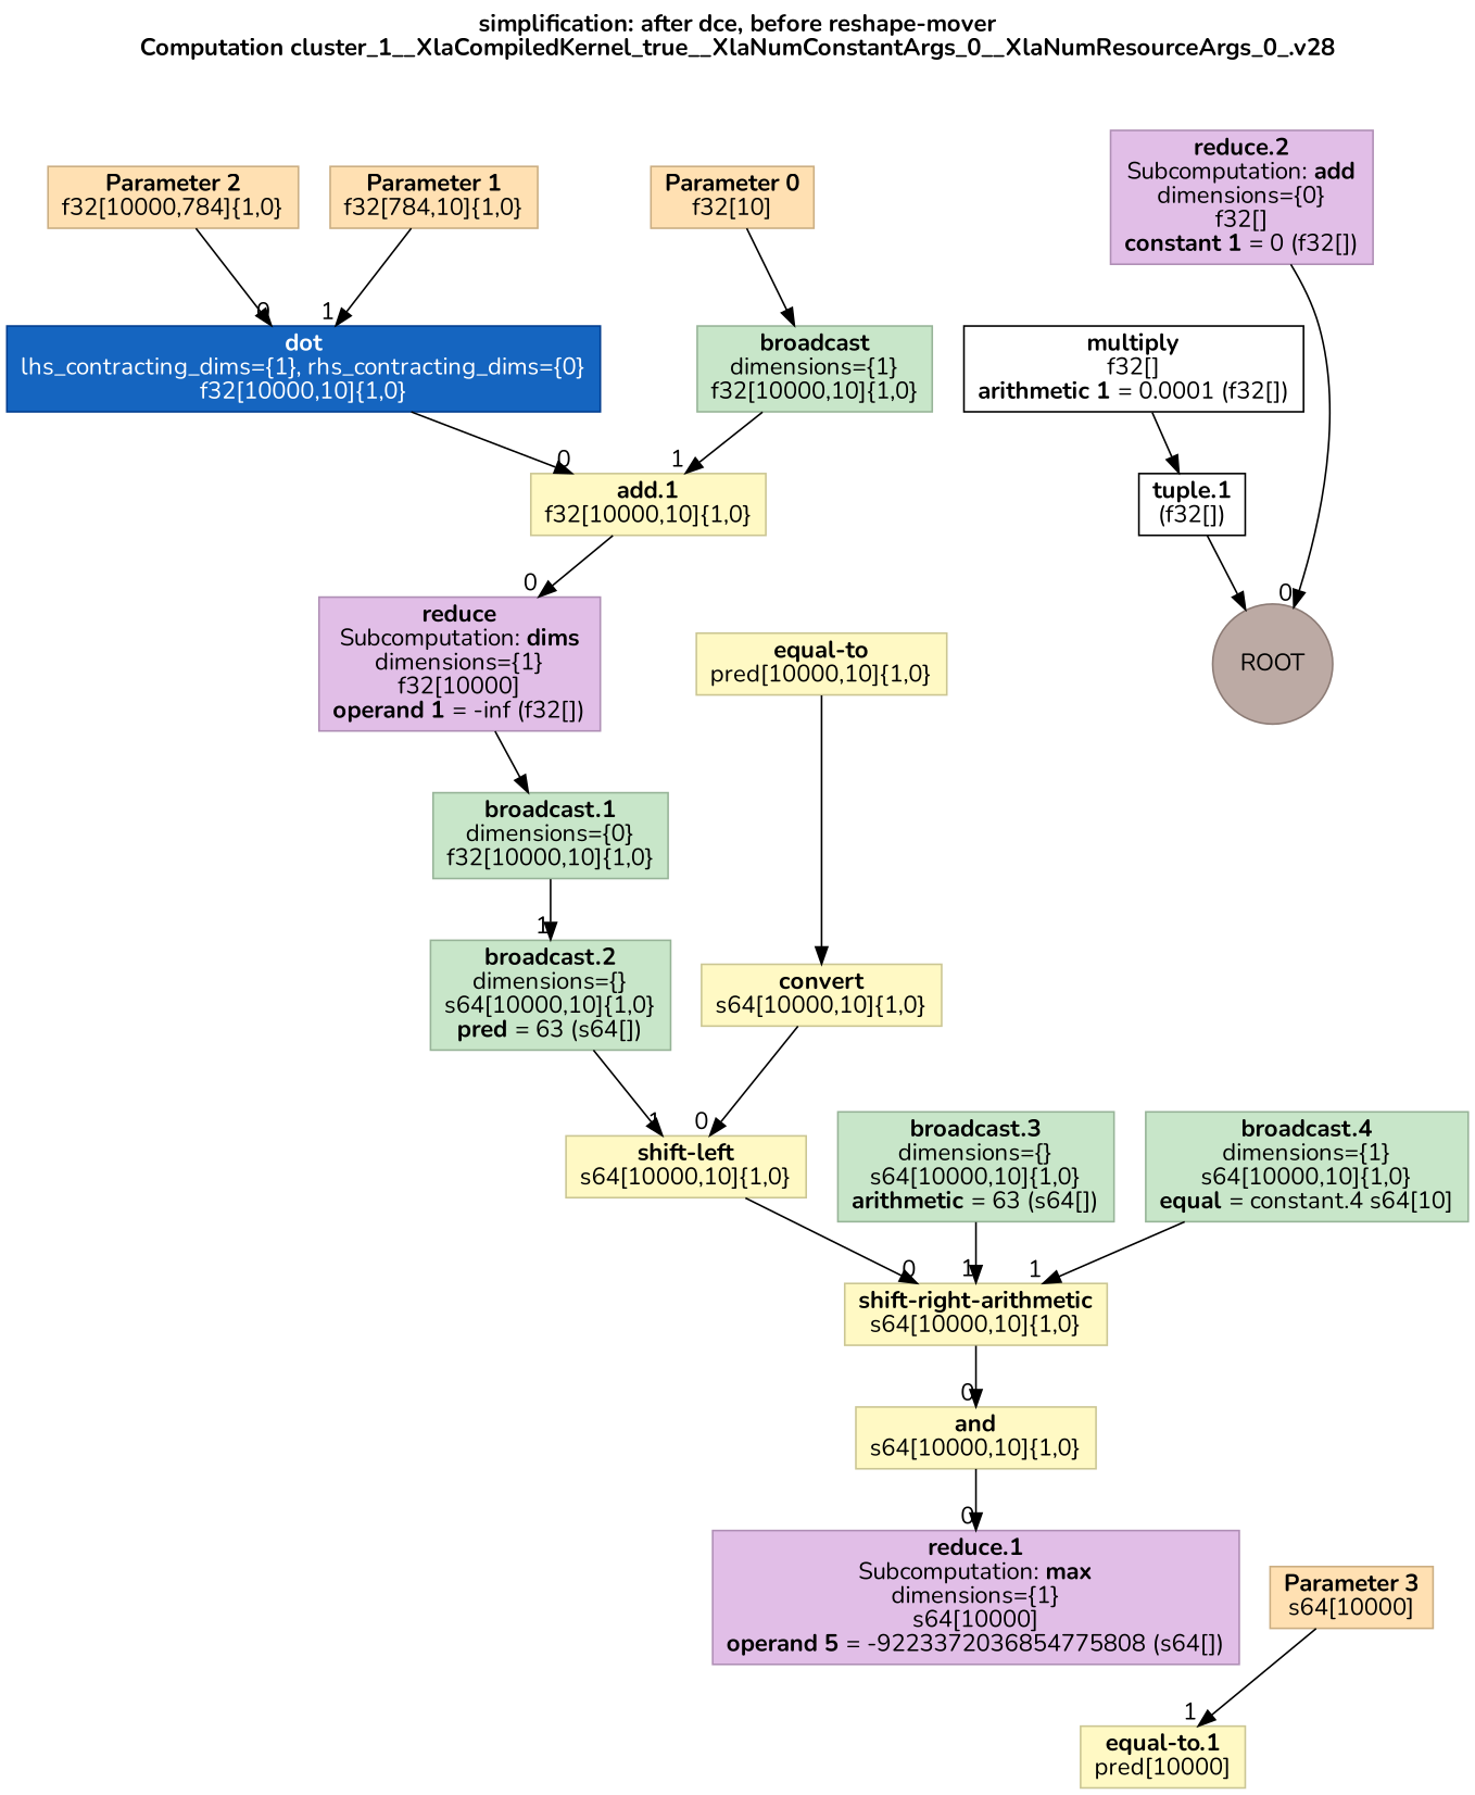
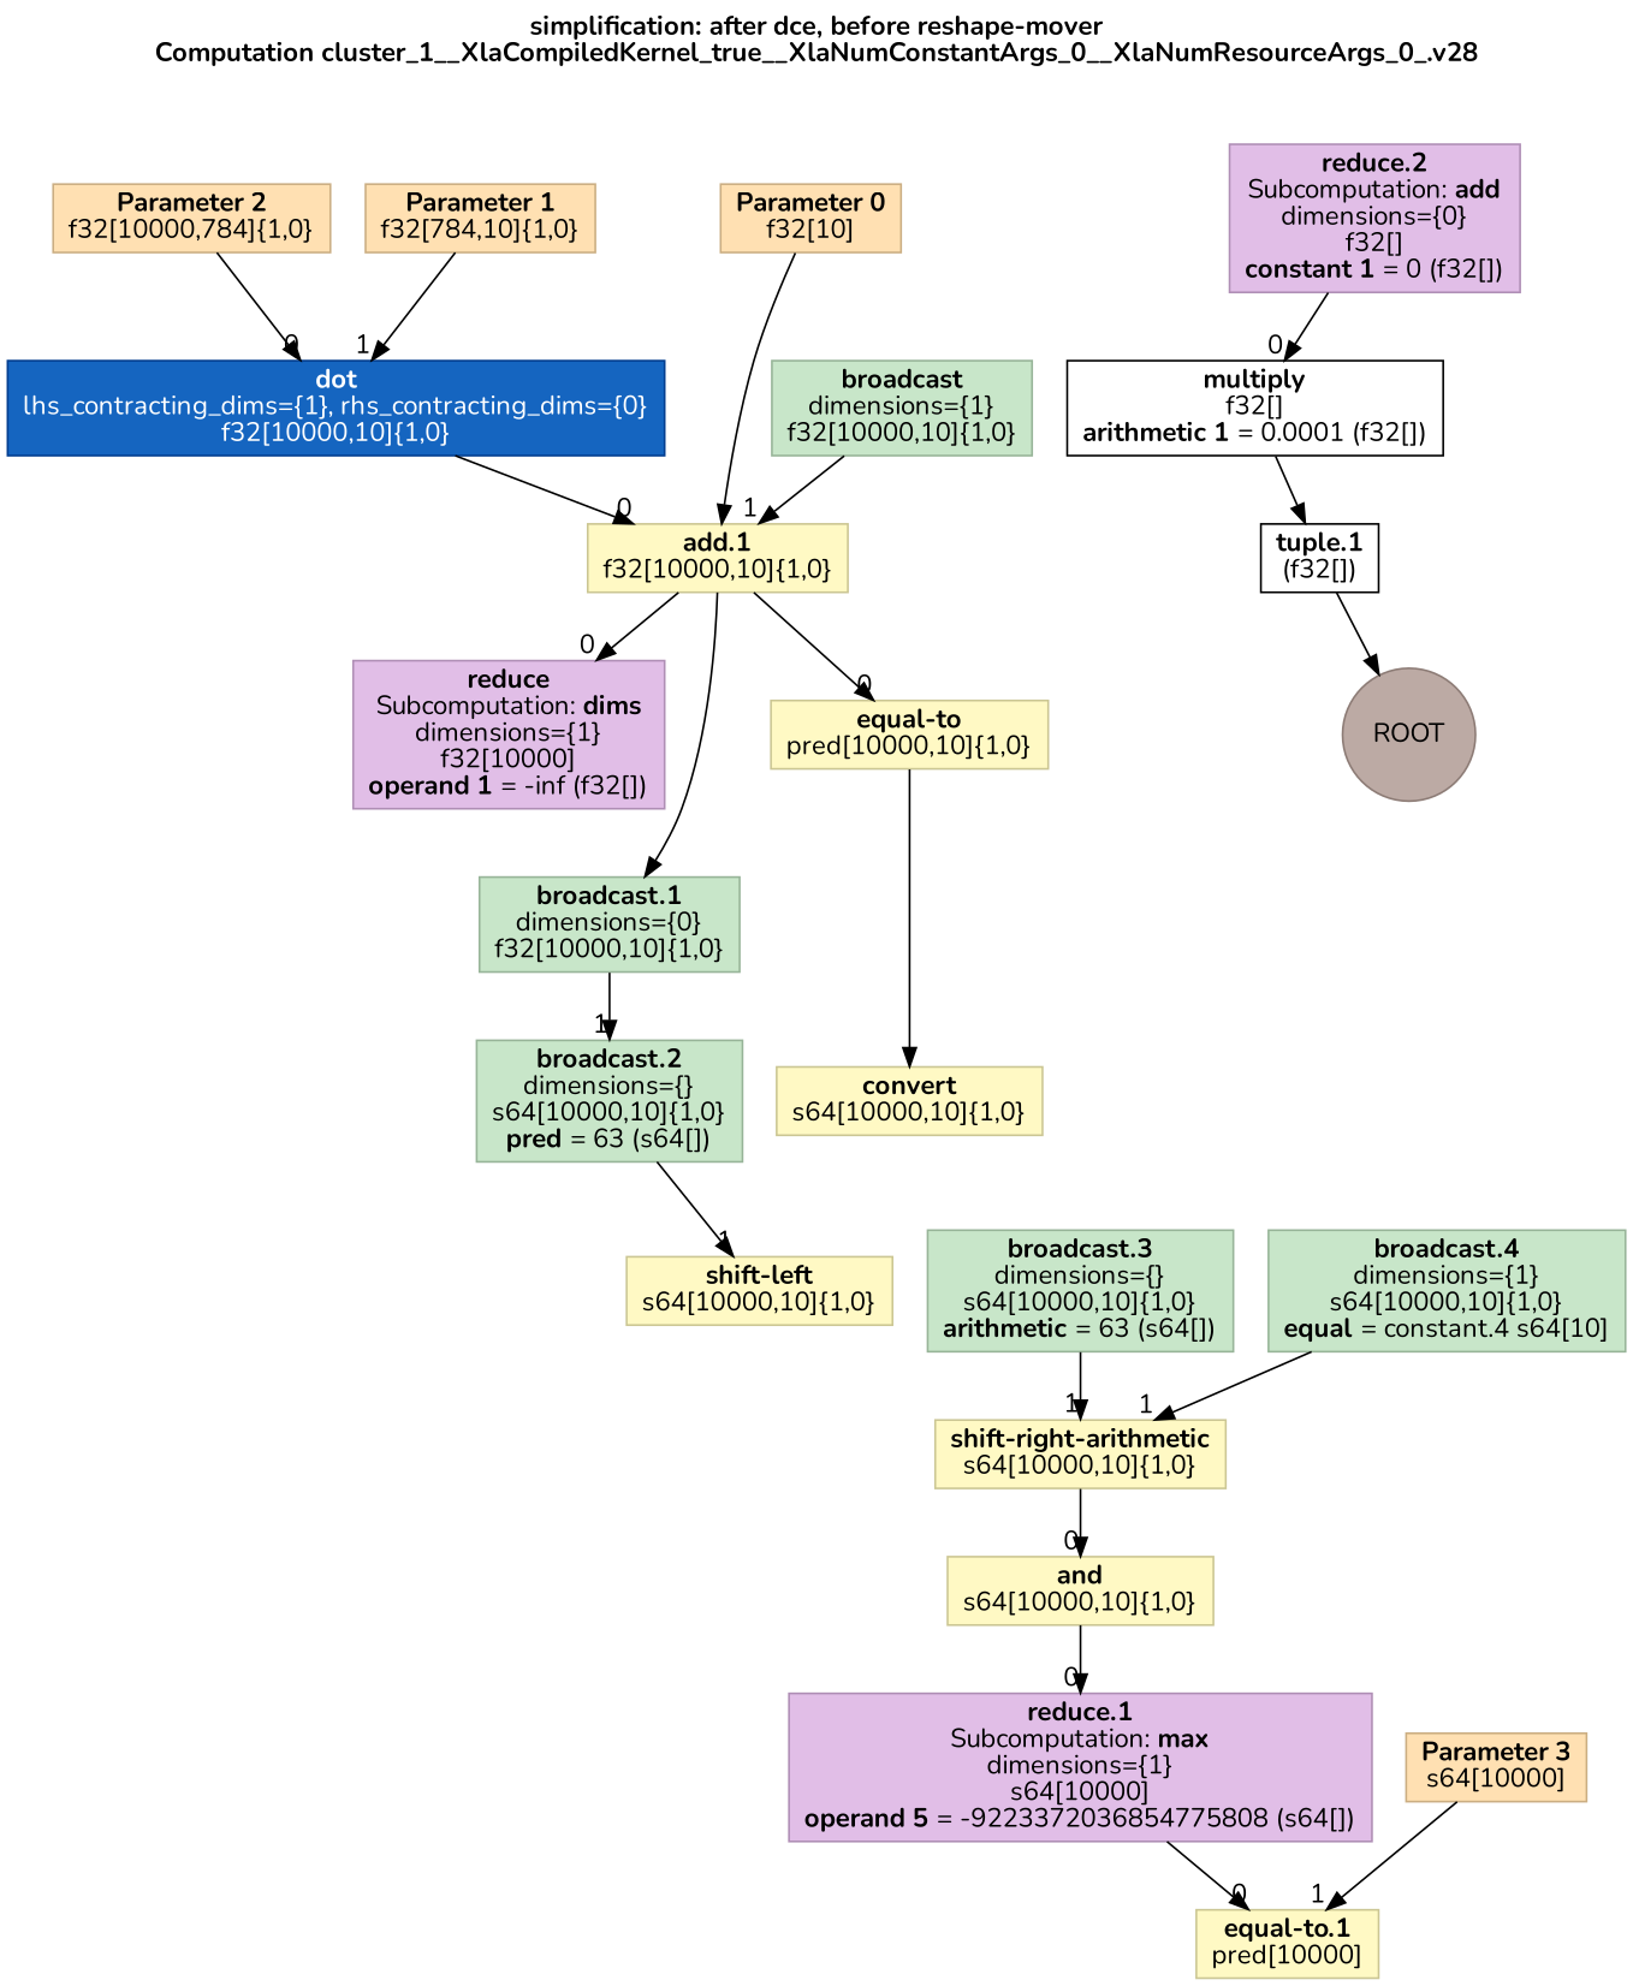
  digraph {
    compound=true
    fontname=Nunito
    label=<<b>simplification: after dce, before reshape-mover<br/>Computation cluster_1__XlaCompiledKernel_true__XlaNumConstantArgs_0__XlaNumResourceArgs_0_.v28</b>>
    labelloc=t
    rankdir=TB
    node [color="#cbc693" fillcolor="#fff9c4" fontcolor=black fontname=Nunito shape=rect style=filled]
    edge [fontname=Nunito headlabel=0 labeldistance=2]
    n1 [color="#cbae82" fillcolor="#ffe0b2" label=<<b>Parameter 2</b><br/>f32[10000,784]{1,0}>]
    n2 [color="#003c8f" fillcolor="#1565c0" fontcolor=white label=<<b>dot</b><br/>lhs_contracting_dims={1}, rhs_contracting_dims={0}<br/>f32[10000,10]{1,0}>]
    n3 [label=<<b>add.1</b><br/>f32[10000,10]{1,0}>]
    n4 [color="#cbae82" fillcolor="#ffe0b2" label=<<b>Parameter 1</b><br/>f32[784,10]{1,0}>]
    n5 [color="#af8eb5" fillcolor="#e1bee7" label=<<b>reduce</b><br/>Subcomputation: <b>dims</b><br/>dimensions={1}<br/>f32[10000]<br/><b>operand 1</b> = -inf (f32[])>]
    n6 [label=<<b>equal-to</b><br/>pred[10000,10]{1,0}>]
    n7 [color="#cbae82" fillcolor="#ffe0b2" label=<<b>Parameter 0</b><br/>f32[10]>]
    n8 [color="#97b498" fillcolor="#c8e6c9" label=<<b>broadcast</b><br/>dimensions={1}<br/>f32[10000,10]{1,0}>]
    n9 [color="#97b498" fillcolor="#c8e6c9" label=<<b>broadcast.1</b><br/>dimensions={0}<br/>f32[10000,10]{1,0}>]
    n10 [label=<<b>convert</b><br/>s64[10000,10]{1,0}>]
    n11 [color="#97b498" fillcolor="#c8e6c9" label=<<b>broadcast.2</b><br/>dimensions={}<br/>s64[10000,10]{1,0}<br/><b>pred</b> = 63 (s64[])>]
    n12 [label=<<b>shift-left</b><br/>s64[10000,10]{1,0}>]
    n13 [label=<<b>shift-right-arithmetic</b><br/>s64[10000,10]{1,0}>]
    n14 [label=<<b>and</b><br/>s64[10000,10]{1,0}>]
    n15 [color="#97b498" fillcolor="#c8e6c9" label=<<b>broadcast.3</b><br/>dimensions={}<br/>s64[10000,10]{1,0}<br/><b>arithmetic</b> = 63 (s64[])>]
    n16 [color="#af8eb5" fillcolor="#e1bee7" label=<<b>reduce.1</b><br/>Subcomputation: <b>max</b><br/>dimensions={1}<br/>s64[10000]<br/><b>operand 5</b> = -9223372036854775808 (s64[])>]
    n17 [color="#97b498" fillcolor="#c8e6c9" label=<<b>broadcast.4</b><br/>dimensions={1}<br/>s64[10000,10]{1,0}<br/><b>equal</b> = constant.4 s64[10]>]
    n18 [label=<<b>equal-to.1</b><br/>pred[10000]>]
    n19 [color="#cbae82" fillcolor="#ffe0b2" label=<<b>Parameter 3</b><br/>s64[10000]>]
    n20 [color="#af8eb5" fillcolor="#e1bee7" label=<<b>reduce.2</b><br/>Subcomputation: <b>add</b><br/>dimensions={0}<br/>f32[]<br/><b>constant 1</b> = 0 (f32[])>]
    n21 [color=black fillcolor=white label=<<b>multiply</b><br/>f32[]<br/><b>arithmetic 1</b> = 0.0001 (f32[])>]
    n22 [color=black fillcolor=white label=<<b>tuple.1</b><br/>(f32[])>]
    n23 [color="#8c7b75" fillcolor="#bcaaa4" label=<ROOT> shape=circle]
    n1 -> n2
    n2 -> n3
    n3 -> n5
+   n3 -> n6
    n4 -> n2 [headlabel=1]
-   n5 -> n9 [headlabel="" labeldistance=""]
+   n3 -> n9 [headlabel="" labeldistance=""]
    n6 -> n10 [headlabel="" labeldistance=""]
-   n7 -> n8 [headlabel="" labeldistance=""]
+   n7 -> n3 [headlabel="" labeldistance=""]
    n8 -> n3 [headlabel=1]
    n9 -> n11 [headlabel=1]
-   n10 -> n12
    n11 -> n12 [headlabel=1]
-   n12 -> n13
    n13 -> n14
    n14 -> n16
    n15 -> n13 [headlabel=1]
+   n16 -> n18
    n17 -> n13 [headlabel=1]
    n19 -> n18 [headlabel=1]
-   n20 -> n23
+   n20 -> n21
    n21 -> n22 [headlabel="" labeldistance=""]
    n22 -> n23 [headlabel="" labeldistance=""]
  }
